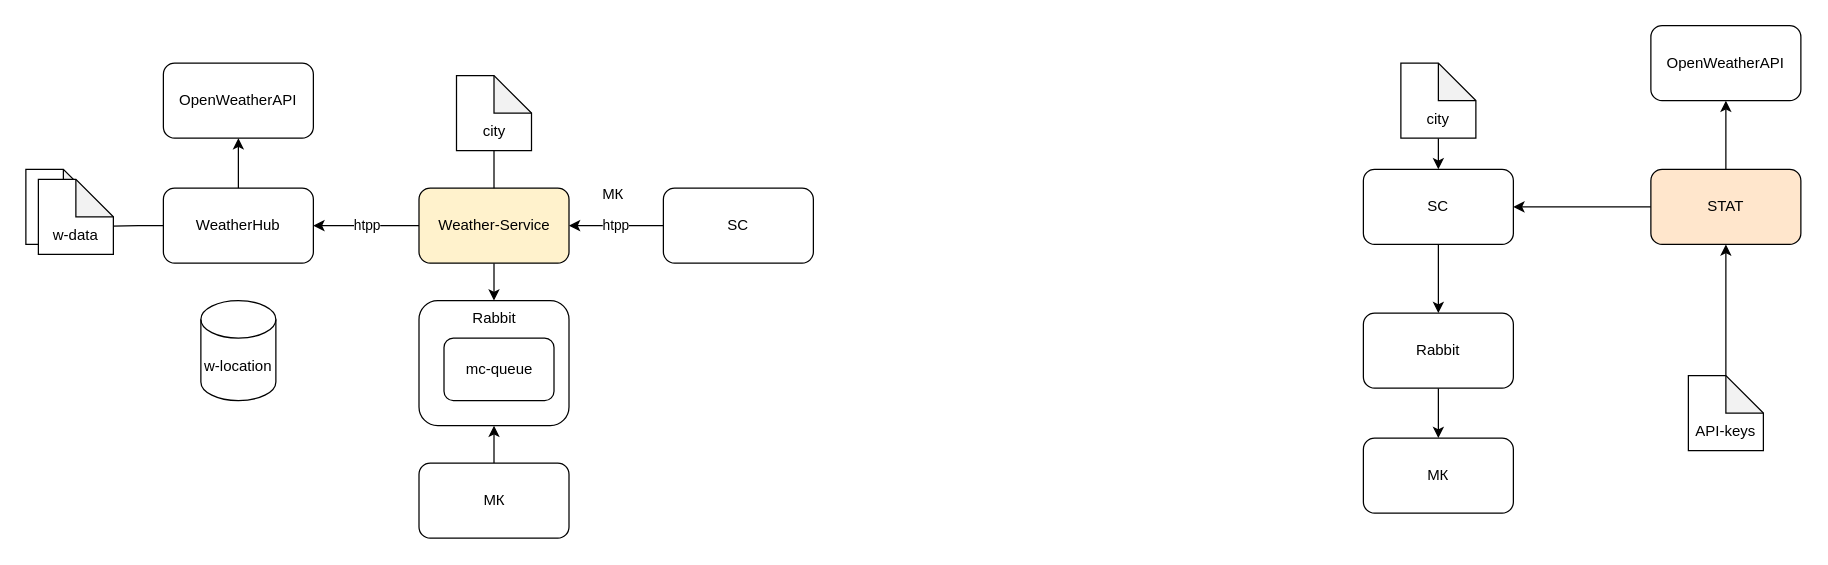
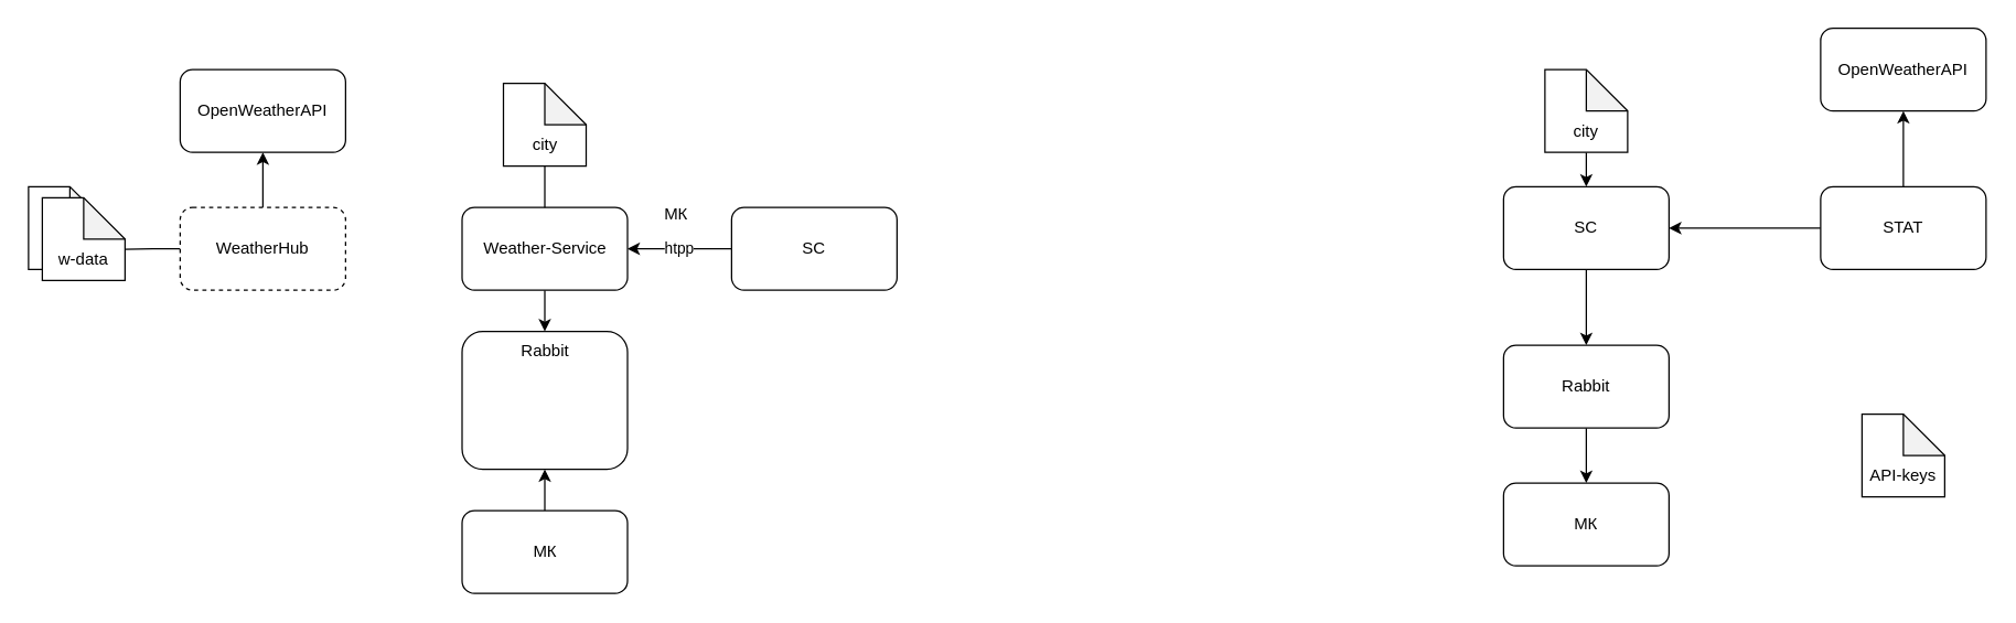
  <mxCell id="0" />
  <mxCell id="1" parent="0" />
  <mxCell id="2" value="OpenWeatherAPI" style="rounded=1;whiteSpace=wrap;html=1;" parent="1" vertex="1"><mxGeometry x="130" y="50" width="120" height="60" as="geometry" /></mxCell>
  <mxCell id="3" style="edgeStyle=orthogonalEdgeStyle;rounded=0;orthogonalLoop=1;jettySize=auto;html=1;entryX=0.5;entryY=0;entryDx=0;entryDy=0;" parent="1" source="5" target="31" edge="1"><mxGeometry relative="1" as="geometry" /></mxCell>
- <mxCell id="4" value="htpp" style="edgeStyle=orthogonalEdgeStyle;rounded=0;orthogonalLoop=1;jettySize=auto;html=1;entryX=1;entryY=0.5;entryDx=0;entryDy=0;" parent="1" source="5" target="13" edge="1"><mxGeometry relative="1" as="geometry" /></mxCell>
- <mxCell id="5" value="Weather-Service" style="rounded=1;whiteSpace=wrap;html=1;fillColor=#fff2cc;" parent="1" vertex="1"><mxGeometry x="334.5" y="150" width="120" height="60" as="geometry" /></mxCell>
+ <mxCell id="5" value="Weather-Service" style="rounded=1;whiteSpace=wrap;html=1;" parent="1" vertex="1"><mxGeometry x="334.5" y="150" width="120" height="60" as="geometry" /></mxCell>
  <mxCell id="6" value="htpp" style="edgeStyle=orthogonalEdgeStyle;rounded=0;orthogonalLoop=1;jettySize=auto;html=1;entryX=1;entryY=0.5;entryDx=0;entryDy=0;" parent="1" source="7" target="5" edge="1"><mxGeometry relative="1" as="geometry" /></mxCell>
  <mxCell id="7" value="SC" style="rounded=1;whiteSpace=wrap;html=1;" parent="1" vertex="1"><mxGeometry x="530" y="150" width="120" height="60" as="geometry" /></mxCell>
  <mxCell id="8" value="МК&lt;br&gt;" style="text;html=1;strokeColor=none;fillColor=none;align=center;verticalAlign=middle;whiteSpace=wrap;rounded=0;" parent="1" vertex="1"><mxGeometry x="460" y="140" width="60" height="30" as="geometry" /></mxCell>
  <mxCell id="9" style="edgeStyle=orthogonalEdgeStyle;rounded=0;orthogonalLoop=1;jettySize=auto;html=1;entryX=0.5;entryY=1;entryDx=0;entryDy=0;" parent="1" source="10" target="31" edge="1"><mxGeometry relative="1" as="geometry" /></mxCell>
  <mxCell id="10" value="МК" style="rounded=1;whiteSpace=wrap;html=1;" parent="1" vertex="1"><mxGeometry x="334.5" y="370" width="120" height="60" as="geometry" /></mxCell>
  <mxCell id="11" style="edgeStyle=orthogonalEdgeStyle;rounded=0;orthogonalLoop=1;jettySize=auto;html=1;entryX=0.5;entryY=1;entryDx=0;entryDy=0;" parent="1" source="13" target="2" edge="1"><mxGeometry relative="1" as="geometry" /></mxCell>
  <mxCell id="12" style="edgeStyle=orthogonalEdgeStyle;rounded=0;orthogonalLoop=1;jettySize=auto;html=1;entryX=0.987;entryY=0.623;entryDx=0;entryDy=0;entryPerimeter=0;endArrow=none;endFill=0;" edge="1" parent="1" source="13" target="35"><mxGeometry relative="1" as="geometry" /></mxCell>
- <mxCell id="13" value="WeatherHub" style="rounded=1;whiteSpace=wrap;html=1;" parent="1" vertex="1"><mxGeometry x="130" y="150" width="120" height="60" as="geometry" /></mxCell>
+ <mxCell id="13" value="WeatherHub" style="rounded=1;whiteSpace=wrap;html=1;dashed=1;" parent="1" vertex="1"><mxGeometry x="130" y="150" width="120" height="60" as="geometry" /></mxCell>
  <mxCell id="14" value="МК" style="rounded=1;whiteSpace=wrap;html=1;" parent="1" vertex="1"><mxGeometry x="1090" y="350" width="120" height="60" as="geometry" /></mxCell>
  <mxCell id="15" style="edgeStyle=orthogonalEdgeStyle;rounded=0;orthogonalLoop=1;jettySize=auto;html=1;entryX=0.5;entryY=0;entryDx=0;entryDy=0;" parent="1" source="16" target="18" edge="1"><mxGeometry relative="1" as="geometry" /></mxCell>
  <mxCell id="16" value="SC" style="rounded=1;whiteSpace=wrap;html=1;" parent="1" vertex="1"><mxGeometry x="1090" y="135" width="120" height="60" as="geometry" /></mxCell>
  <mxCell id="17" style="edgeStyle=orthogonalEdgeStyle;rounded=0;orthogonalLoop=1;jettySize=auto;html=1;entryX=0.5;entryY=0;entryDx=0;entryDy=0;" parent="1" source="18" target="14" edge="1"><mxGeometry relative="1" as="geometry" /></mxCell>
  <mxCell id="18" value="Rabbit" style="rounded=1;whiteSpace=wrap;html=1;" parent="1" vertex="1"><mxGeometry x="1090" y="250" width="120" height="60" as="geometry" /></mxCell>
  <mxCell id="19" value="OpenWeatherAPI" style="rounded=1;whiteSpace=wrap;html=1;" parent="1" vertex="1"><mxGeometry x="1320" y="20" width="120" height="60" as="geometry" /></mxCell>
  <mxCell id="20" style="edgeStyle=orthogonalEdgeStyle;rounded=0;orthogonalLoop=1;jettySize=auto;html=1;entryX=0.5;entryY=1;entryDx=0;entryDy=0;" parent="1" source="22" target="19" edge="1"><mxGeometry relative="1" as="geometry" /></mxCell>
  <mxCell id="21" style="edgeStyle=orthogonalEdgeStyle;rounded=0;orthogonalLoop=1;jettySize=auto;html=1;entryX=1;entryY=0.5;entryDx=0;entryDy=0;" parent="1" source="22" target="16" edge="1"><mxGeometry relative="1" as="geometry" /></mxCell>
- <mxCell id="22" value="STAT" style="rounded=1;whiteSpace=wrap;html=1;fillColor=#ffe6cc;" parent="1" vertex="1"><mxGeometry x="1320" y="135" width="120" height="60" as="geometry" /></mxCell>
- <mxCell id="23" value="w-location" style="shape=cylinder3;whiteSpace=wrap;html=1;boundedLbl=1;backgroundOutline=1;size=15;" parent="1" vertex="1"><mxGeometry x="160" y="240" width="60" height="80" as="geometry" /></mxCell>
+ <mxCell id="22" value="STAT" style="rounded=1;whiteSpace=wrap;html=1;" parent="1" vertex="1"><mxGeometry x="1320" y="135" width="120" height="60" as="geometry" /></mxCell>
  <mxCell id="24" style="edgeStyle=orthogonalEdgeStyle;rounded=0;orthogonalLoop=1;jettySize=auto;html=1;entryX=0.5;entryY=0;entryDx=0;entryDy=0;endArrow=none;endFill=0;" parent="1" source="25" target="5" edge="1"><mxGeometry relative="1" as="geometry" /></mxCell>
  <mxCell id="25" value="&lt;br&gt;&lt;br&gt;city" style="shape=note;whiteSpace=wrap;html=1;backgroundOutline=1;darkOpacity=0.05;" parent="1" vertex="1"><mxGeometry x="364.5" y="60" width="60" height="60" as="geometry" /></mxCell>
  <mxCell id="26" style="edgeStyle=orthogonalEdgeStyle;rounded=0;orthogonalLoop=1;jettySize=auto;html=1;entryX=0.5;entryY=0;entryDx=0;entryDy=0;" parent="1" source="27" target="16" edge="1"><mxGeometry relative="1" as="geometry" /></mxCell>
  <mxCell id="27" value="&lt;br&gt;&lt;br&gt;city" style="shape=note;whiteSpace=wrap;html=1;backgroundOutline=1;darkOpacity=0.05;" parent="1" vertex="1"><mxGeometry x="1120" y="50" width="60" height="60" as="geometry" /></mxCell>
- <mxCell id="28" style="edgeStyle=orthogonalEdgeStyle;rounded=0;orthogonalLoop=1;jettySize=auto;html=1;entryX=0.5;entryY=1;entryDx=0;entryDy=0;" parent="1" source="29" target="22" edge="1"><mxGeometry relative="1" as="geometry" /></mxCell>
  <mxCell id="29" value="&lt;br&gt;&lt;br&gt;API-keys" style="shape=note;whiteSpace=wrap;html=1;backgroundOutline=1;darkOpacity=0.05;" parent="1" vertex="1"><mxGeometry x="1350" y="300" width="60" height="60" as="geometry" /></mxCell>
  <mxCell id="30" value="" style="group" parent="1" vertex="1" connectable="0"><mxGeometry x="334.5" y="220" width="120" height="120" as="geometry" /></mxCell>
  <mxCell id="31" value="Rabbit" style="rounded=1;whiteSpace=wrap;html=1;horizontal=1;verticalAlign=top;" parent="30" vertex="1"><mxGeometry y="20" width="120" height="100" as="geometry" /></mxCell>
- <mxCell id="32" value="mc-queue" style="rounded=1;whiteSpace=wrap;html=1;" parent="30" vertex="1"><mxGeometry x="20" y="50" width="88" height="50" as="geometry" /></mxCell>
  <mxCell id="33" value="" style="group" vertex="1" connectable="0" parent="1"><mxGeometry x="20" y="135" width="70" height="68" as="geometry" /></mxCell>
  <mxCell id="34" value="&lt;br&gt;&lt;br&gt;w-data" style="shape=note;whiteSpace=wrap;html=1;backgroundOutline=1;darkOpacity=0.05;" vertex="1" parent="33"><mxGeometry width="60" height="60" as="geometry" /></mxCell>
  <mxCell id="35" value="&lt;br&gt;&lt;br&gt;w-data" style="shape=note;whiteSpace=wrap;html=1;backgroundOutline=1;darkOpacity=0.05;" vertex="1" parent="33"><mxGeometry x="10" y="8" width="60" height="60" as="geometry" /></mxCell>
